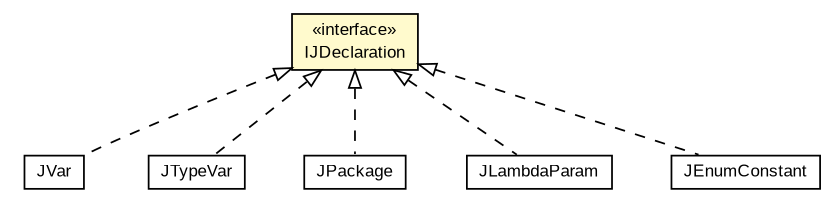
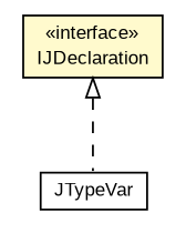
  digraph {
    nodesep=0.25
    ranksep=0.5
    node [fontcolor=black fontname=arial fontsize=10.0 shape=plaintext]
    edge [arrowtail=empty dir=back fontname=arial fontsize=10 headport=p labelfontname=arial labelfontsize=10 style=dashed tailport=p]
-   n1 [label=<<table title="com.helger.jcodemodel.JVar" border="0" cellborder="1" cellspacing="0" cellpadding="2" port="p" href="./JVar.html"> 		<tr><td><table border="0" cellspacing="0" cellpadding="1"> <tr><td align="center" balign="center"> JVar </td></tr> 		</table></td></tr> 		</table>>]
    n2 [label=<<table title="com.helger.jcodemodel.JTypeVar" border="0" cellborder="1" cellspacing="0" cellpadding="2" port="p" href="./JTypeVar.html"> 		<tr><td><table border="0" cellspacing="0" cellpadding="1"> <tr><td align="center" balign="center"> JTypeVar </td></tr> 		</table></td></tr> 		</table>>]
-   n3 [label=<<table title="com.helger.jcodemodel.JPackage" border="0" cellborder="1" cellspacing="0" cellpadding="2" port="p" href="./JPackage.html"> 		<tr><td><table border="0" cellspacing="0" cellpadding="1"> <tr><td align="center" balign="center"> JPackage </td></tr> 		</table></td></tr> 		</table>>]
-   n4 [label=<<table title="com.helger.jcodemodel.JLambdaParam" border="0" cellborder="1" cellspacing="0" cellpadding="2" port="p" href="./JLambdaParam.html"> 		<tr><td><table border="0" cellspacing="0" cellpadding="1"> <tr><td align="center" balign="center"> JLambdaParam </td></tr> 		</table></td></tr> 		</table>>]
-   n5 [label=<<table title="com.helger.jcodemodel.JEnumConstant" border="0" cellborder="1" cellspacing="0" cellpadding="2" port="p" href="./JEnumConstant.html"> 		<tr><td><table border="0" cellspacing="0" cellpadding="1"> <tr><td align="center" balign="center"> JEnumConstant </td></tr> 		</table></td></tr> 		</table>>]
    n6 [label=<<table title="com.helger.jcodemodel.IJDeclaration" border="0" cellborder="1" cellspacing="0" cellpadding="2" port="p" bgcolor="lemonChiffon" href="./IJDeclaration.html"> 		<tr><td><table border="0" cellspacing="0" cellpadding="1"> <tr><td align="center" balign="center"> &#171;interface&#187; </td></tr> <tr><td align="center" balign="center"> IJDeclaration </td></tr> 		</table></td></tr> 		</table>>]
-   n6 -> n1
    n6 -> n2
-   n6 -> n3
-   n6 -> n4
-   n6 -> n5
  }
